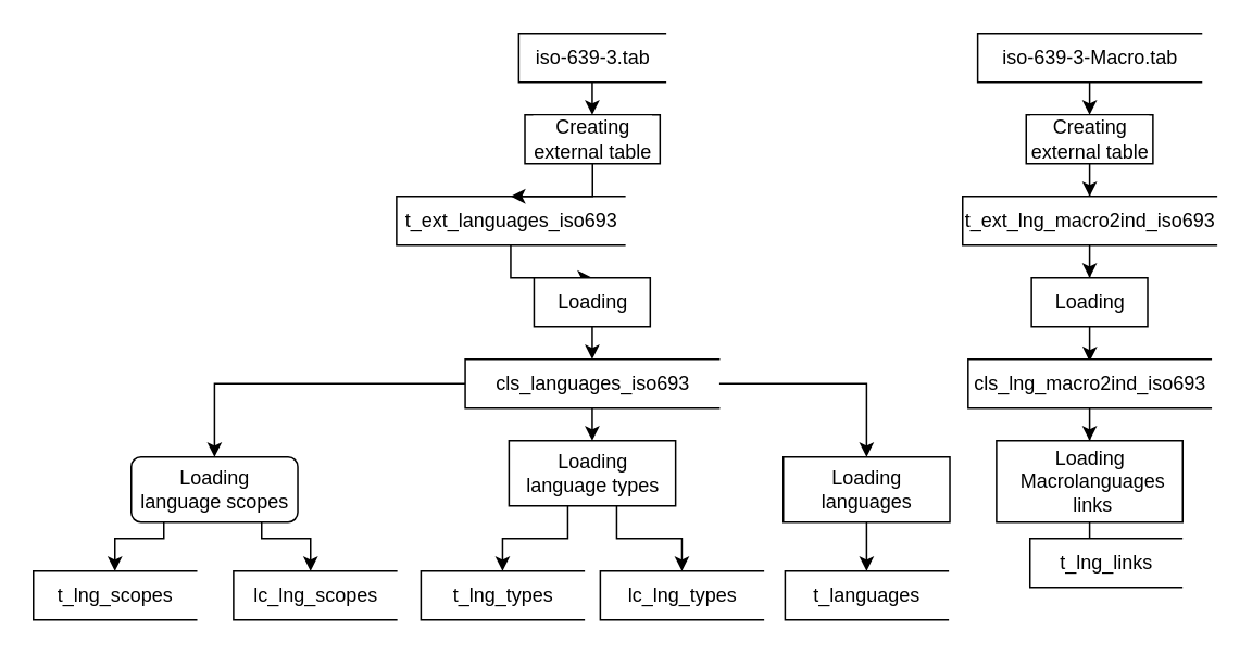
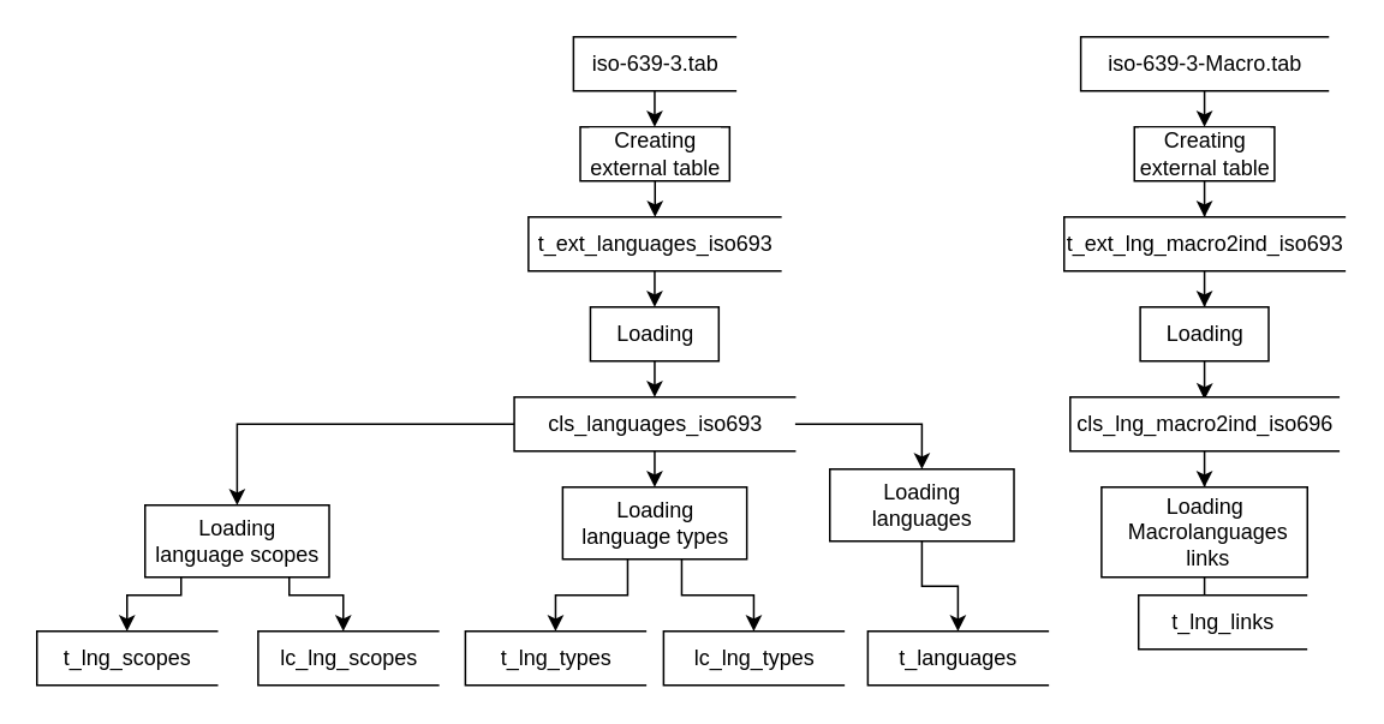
  <mxCell id="0" />
  <mxCell id="1" parent="0" />
  <mxCell id="2" style="edgeStyle=orthogonalEdgeStyle;rounded=0;orthogonalLoop=1;jettySize=auto;html=1;" parent="1" source="3" target="13" edge="1"><mxGeometry relative="1" as="geometry" /></mxCell>
  <mxCell id="3" value="&lt;span style=&quot;text-align: left;&quot;&gt;iso-639-3.tab&lt;/span&gt;" style="html=1;dashed=0;whitespace=wrap;shape=partialRectangle;right=0;" parent="1" vertex="1"><mxGeometry x="317.75" y="20" width="90" height="30" as="geometry" /></mxCell>
  <mxCell id="4" style="edgeStyle=orthogonalEdgeStyle;rounded=0;orthogonalLoop=1;jettySize=auto;html=1;" parent="1" source="5" target="15" edge="1"><mxGeometry relative="1" as="geometry" /></mxCell>
- <mxCell id="5" value="t_ext_languages_iso693" style="html=1;dashed=0;whitespace=wrap;shape=partialRectangle;right=0;labelBackgroundColor=#FFFFFF;" parent="1" vertex="1"><mxGeometry x="242.75" y="120" width="140" height="30" as="geometry" /></mxCell>
+ <mxCell id="5" value="t_ext_languages_iso693" style="html=1;dashed=0;whitespace=wrap;shape=partialRectangle;right=0;labelBackgroundColor=#FFFFFF;" parent="1" vertex="1"><mxGeometry x="292.75" y="120" width="140" height="30" as="geometry" /></mxCell>
  <mxCell id="6" style="edgeStyle=orthogonalEdgeStyle;rounded=0;orthogonalLoop=1;jettySize=auto;html=1;" parent="1" source="9" target="18" edge="1"><mxGeometry relative="1" as="geometry" /></mxCell>
  <mxCell id="7" style="edgeStyle=orthogonalEdgeStyle;rounded=0;orthogonalLoop=1;jettySize=auto;html=1;entryX=0.5;entryY=0;entryDx=0;entryDy=0;" parent="1" source="9" target="30" edge="1"><mxGeometry relative="1" as="geometry" /></mxCell>
  <mxCell id="8" style="edgeStyle=orthogonalEdgeStyle;rounded=0;orthogonalLoop=1;jettySize=auto;html=1;" parent="1" source="9" target="23" edge="1"><mxGeometry relative="1" as="geometry" /></mxCell>
  <mxCell id="9" value="cls_languages_iso693" style="html=1;dashed=0;whitespace=wrap;shape=partialRectangle;right=0;labelBackgroundColor=#FFFFFF;" parent="1" vertex="1"><mxGeometry x="284.88" y="220" width="155.75" height="30" as="geometry" /></mxCell>
  <mxCell id="10" value="t_lng_scopes" style="html=1;dashed=0;whitespace=wrap;shape=partialRectangle;right=0;labelBackgroundColor=#FFFFFF;" parent="1" vertex="1"><mxGeometry x="20" y="350" width="100" height="30" as="geometry" /></mxCell>
  <mxCell id="11" value="lc_lng_scopes" style="html=1;dashed=0;whitespace=wrap;shape=partialRectangle;right=0;labelBackgroundColor=#FFFFFF;" parent="1" vertex="1"><mxGeometry x="142.75" y="350" width="100" height="30" as="geometry" /></mxCell>
  <mxCell id="12" style="edgeStyle=orthogonalEdgeStyle;rounded=0;orthogonalLoop=1;jettySize=auto;html=1;" parent="1" source="13" target="5" edge="1"><mxGeometry relative="1" as="geometry" /></mxCell>
  <mxCell id="13" value="Creating &lt;br&gt;external table" style="html=1;dashed=0;whitespace=wrap;labelBackgroundColor=#FFFFFF;" parent="1" vertex="1"><mxGeometry x="321.51" y="70" width="82.87" height="30" as="geometry" /></mxCell>
  <mxCell id="14" style="edgeStyle=orthogonalEdgeStyle;rounded=0;orthogonalLoop=1;jettySize=auto;html=1;entryX=0.5;entryY=0;entryDx=0;entryDy=0;" parent="1" source="15" target="9" edge="1"><mxGeometry relative="1" as="geometry" /></mxCell>
  <mxCell id="15" value="Loading" style="html=1;dashed=0;whitespace=wrap;labelBackgroundColor=#FFFFFF;" parent="1" vertex="1"><mxGeometry x="327.13" y="170" width="71.25" height="30" as="geometry" /></mxCell>
  <mxCell id="16" style="edgeStyle=orthogonalEdgeStyle;rounded=0;orthogonalLoop=1;jettySize=auto;html=1;" parent="1" source="18" target="10" edge="1"><mxGeometry relative="1" as="geometry"><Array as="points"><mxPoint x="100" y="330" /><mxPoint x="70" y="330" /></Array></mxGeometry></mxCell>
  <mxCell id="17" style="edgeStyle=orthogonalEdgeStyle;rounded=0;orthogonalLoop=1;jettySize=auto;html=1;" parent="1" source="18" target="11" edge="1"><mxGeometry relative="1" as="geometry"><Array as="points"><mxPoint x="160" y="330" /><mxPoint x="190" y="330" /></Array></mxGeometry></mxCell>
- <mxCell id="18" value="Loading &lt;br&gt;language&amp;nbsp;scopes" style="html=1;dashed=0;whitespace=wrap;labelBackgroundColor=#FFFFFF;rounded=1;" parent="1" vertex="1"><mxGeometry x="80" y="280" width="102.18" height="40" as="geometry" /></mxCell>
+ <mxCell id="18" value="Loading &lt;br&gt;language&amp;nbsp;scopes" style="html=1;dashed=0;whitespace=wrap;labelBackgroundColor=#FFFFFF;" parent="1" vertex="1"><mxGeometry x="80" y="280" width="102.18" height="40" as="geometry" /></mxCell>
  <mxCell id="19" value="t_lng_types" style="html=1;dashed=0;whitespace=wrap;shape=partialRectangle;right=0;labelBackgroundColor=#FFFFFF;" parent="1" vertex="1"><mxGeometry x="257.75" y="350" width="100" height="30" as="geometry" /></mxCell>
  <mxCell id="20" value="lc_lng_types" style="html=1;dashed=0;whitespace=wrap;shape=partialRectangle;right=0;labelBackgroundColor=#FFFFFF;" parent="1" vertex="1"><mxGeometry x="367.75" y="350" width="100" height="30" as="geometry" /></mxCell>
  <mxCell id="21" style="edgeStyle=orthogonalEdgeStyle;rounded=0;orthogonalLoop=1;jettySize=auto;html=1;" parent="1" source="23" target="19" edge="1"><mxGeometry relative="1" as="geometry"><Array as="points"><mxPoint x="347.75" y="330" /><mxPoint x="307.75" y="330" /></Array></mxGeometry></mxCell>
  <mxCell id="22" style="edgeStyle=orthogonalEdgeStyle;rounded=0;orthogonalLoop=1;jettySize=auto;html=1;" parent="1" source="23" target="20" edge="1"><mxGeometry relative="1" as="geometry"><Array as="points"><mxPoint x="377.75" y="330" /><mxPoint x="417.75" y="330" /></Array></mxGeometry></mxCell>
  <mxCell id="23" value="Loading &lt;br&gt;language&amp;nbsp;types" style="html=1;dashed=0;whitespace=wrap;labelBackgroundColor=#FFFFFF;" parent="1" vertex="1"><mxGeometry x="311.75" y="270" width="102.18" height="40" as="geometry" /></mxCell>
  <mxCell id="24" style="edgeStyle=orthogonalEdgeStyle;rounded=0;orthogonalLoop=1;jettySize=auto;html=1;" parent="1" source="25" target="32" edge="1"><mxGeometry relative="1" as="geometry" /></mxCell>
  <mxCell id="25" value="iso-639-3-Macro.tab" style="html=1;dashed=0;whitespace=wrap;shape=partialRectangle;right=0;labelBackgroundColor=#FFFFFF;" parent="1" vertex="1"><mxGeometry x="599.25" y="20" width="137.25" height="30" as="geometry" /></mxCell>
  <mxCell id="26" style="edgeStyle=orthogonalEdgeStyle;rounded=0;orthogonalLoop=1;jettySize=auto;html=1;entryX=0.5;entryY=0;entryDx=0;entryDy=0;" parent="1" source="27" target="34" edge="1"><mxGeometry relative="1" as="geometry" /></mxCell>
  <mxCell id="27" value="t_ext_lng_macro2ind_iso693" style="html=1;dashed=0;whitespace=wrap;shape=partialRectangle;right=0;labelBackgroundColor=#FFFFFF;" parent="1" vertex="1"><mxGeometry x="590" y="120" width="155.75" height="30" as="geometry" /></mxCell>
  <mxCell id="28" value="t_languages" style="html=1;dashed=0;whitespace=wrap;shape=partialRectangle;right=0;labelBackgroundColor=#FFFFFF;" parent="1" vertex="1"><mxGeometry x="481.09" y="350" width="100" height="30" as="geometry" /></mxCell>
  <mxCell id="29" style="edgeStyle=orthogonalEdgeStyle;rounded=0;orthogonalLoop=1;jettySize=auto;html=1;" parent="1" source="30" target="28" edge="1"><mxGeometry relative="1" as="geometry" /></mxCell>
- <mxCell id="30" value="Loading &lt;br&gt;languages" style="html=1;dashed=0;whitespace=wrap;labelBackgroundColor=#FFFFFF;" parent="1" vertex="1"><mxGeometry x="480" y="280" width="102.18" height="40" as="geometry" /></mxCell>
+ <mxCell id="30" value="Loading &lt;br&gt;languages" style="html=1;dashed=0;whitespace=wrap;labelBackgroundColor=#FFFFFF;" parent="1" vertex="1"><mxGeometry x="460" y="260" width="102.18" height="40" as="geometry" /></mxCell>
  <mxCell id="31" style="edgeStyle=orthogonalEdgeStyle;rounded=0;orthogonalLoop=1;jettySize=auto;html=1;" parent="1" source="32" target="27" edge="1"><mxGeometry relative="1" as="geometry" /></mxCell>
  <mxCell id="32" value="Creating&lt;br&gt;external table" style="html=1;dashed=0;whitespace=wrap;labelBackgroundColor=#FFFFFF;" parent="1" vertex="1"><mxGeometry x="629" y="70" width="77.75" height="30" as="geometry" /></mxCell>
  <mxCell id="33" style="edgeStyle=orthogonalEdgeStyle;rounded=0;orthogonalLoop=1;jettySize=auto;html=1;entryX=0.5;entryY=0.046;entryDx=0;entryDy=0;entryPerimeter=0;" parent="1" source="34" target="36" edge="1"><mxGeometry relative="1" as="geometry" /></mxCell>
  <mxCell id="34" value="Loading" style="html=1;dashed=0;whitespace=wrap;labelBackgroundColor=#FFFFFF;" parent="1" vertex="1"><mxGeometry x="632.25" y="170" width="71.25" height="30" as="geometry" /></mxCell>
  <mxCell id="35" style="edgeStyle=orthogonalEdgeStyle;rounded=0;orthogonalLoop=1;jettySize=auto;html=1;entryX=0.5;entryY=0;entryDx=0;entryDy=0;" parent="1" source="36" target="38" edge="1"><mxGeometry relative="1" as="geometry" /></mxCell>
- <mxCell id="36" value="cls_lng_macro2ind_iso693" style="html=1;dashed=0;whitespace=wrap;shape=partialRectangle;right=0;labelBackgroundColor=#FFFFFF;" parent="1" vertex="1"><mxGeometry x="593.38" y="220" width="149" height="30" as="geometry" /></mxCell>
+ <mxCell id="36" value="cls_lng_macro2ind_iso696" style="html=1;dashed=0;whitespace=wrap;shape=partialRectangle;right=0;labelBackgroundColor=#FFFFFF;" parent="1" vertex="1"><mxGeometry x="593.38" y="220" width="149" height="30" as="geometry" /></mxCell>
  <mxCell id="37" style="edgeStyle=orthogonalEdgeStyle;rounded=0;orthogonalLoop=1;jettySize=auto;html=1;" parent="1" source="38" target="39" edge="1"><mxGeometry relative="1" as="geometry" /></mxCell>
  <mxCell id="38" value="Loading&lt;br&gt;&amp;nbsp;Macrolanguages&lt;br&gt;&amp;nbsp;links" style="html=1;dashed=0;whitespace=wrap;labelBackgroundColor=#FFFFFF;" parent="1" vertex="1"><mxGeometry x="610.76" y="270" width="114.25" height="50" as="geometry" /></mxCell>
  <mxCell id="39" value="t_lng_links" style="html=1;dashed=0;whitespace=wrap;shape=partialRectangle;right=0;labelBackgroundColor=#FFFFFF;" parent="1" vertex="1"><mxGeometry x="631.32" y="330" width="93.13" height="30" as="geometry" /></mxCell>
